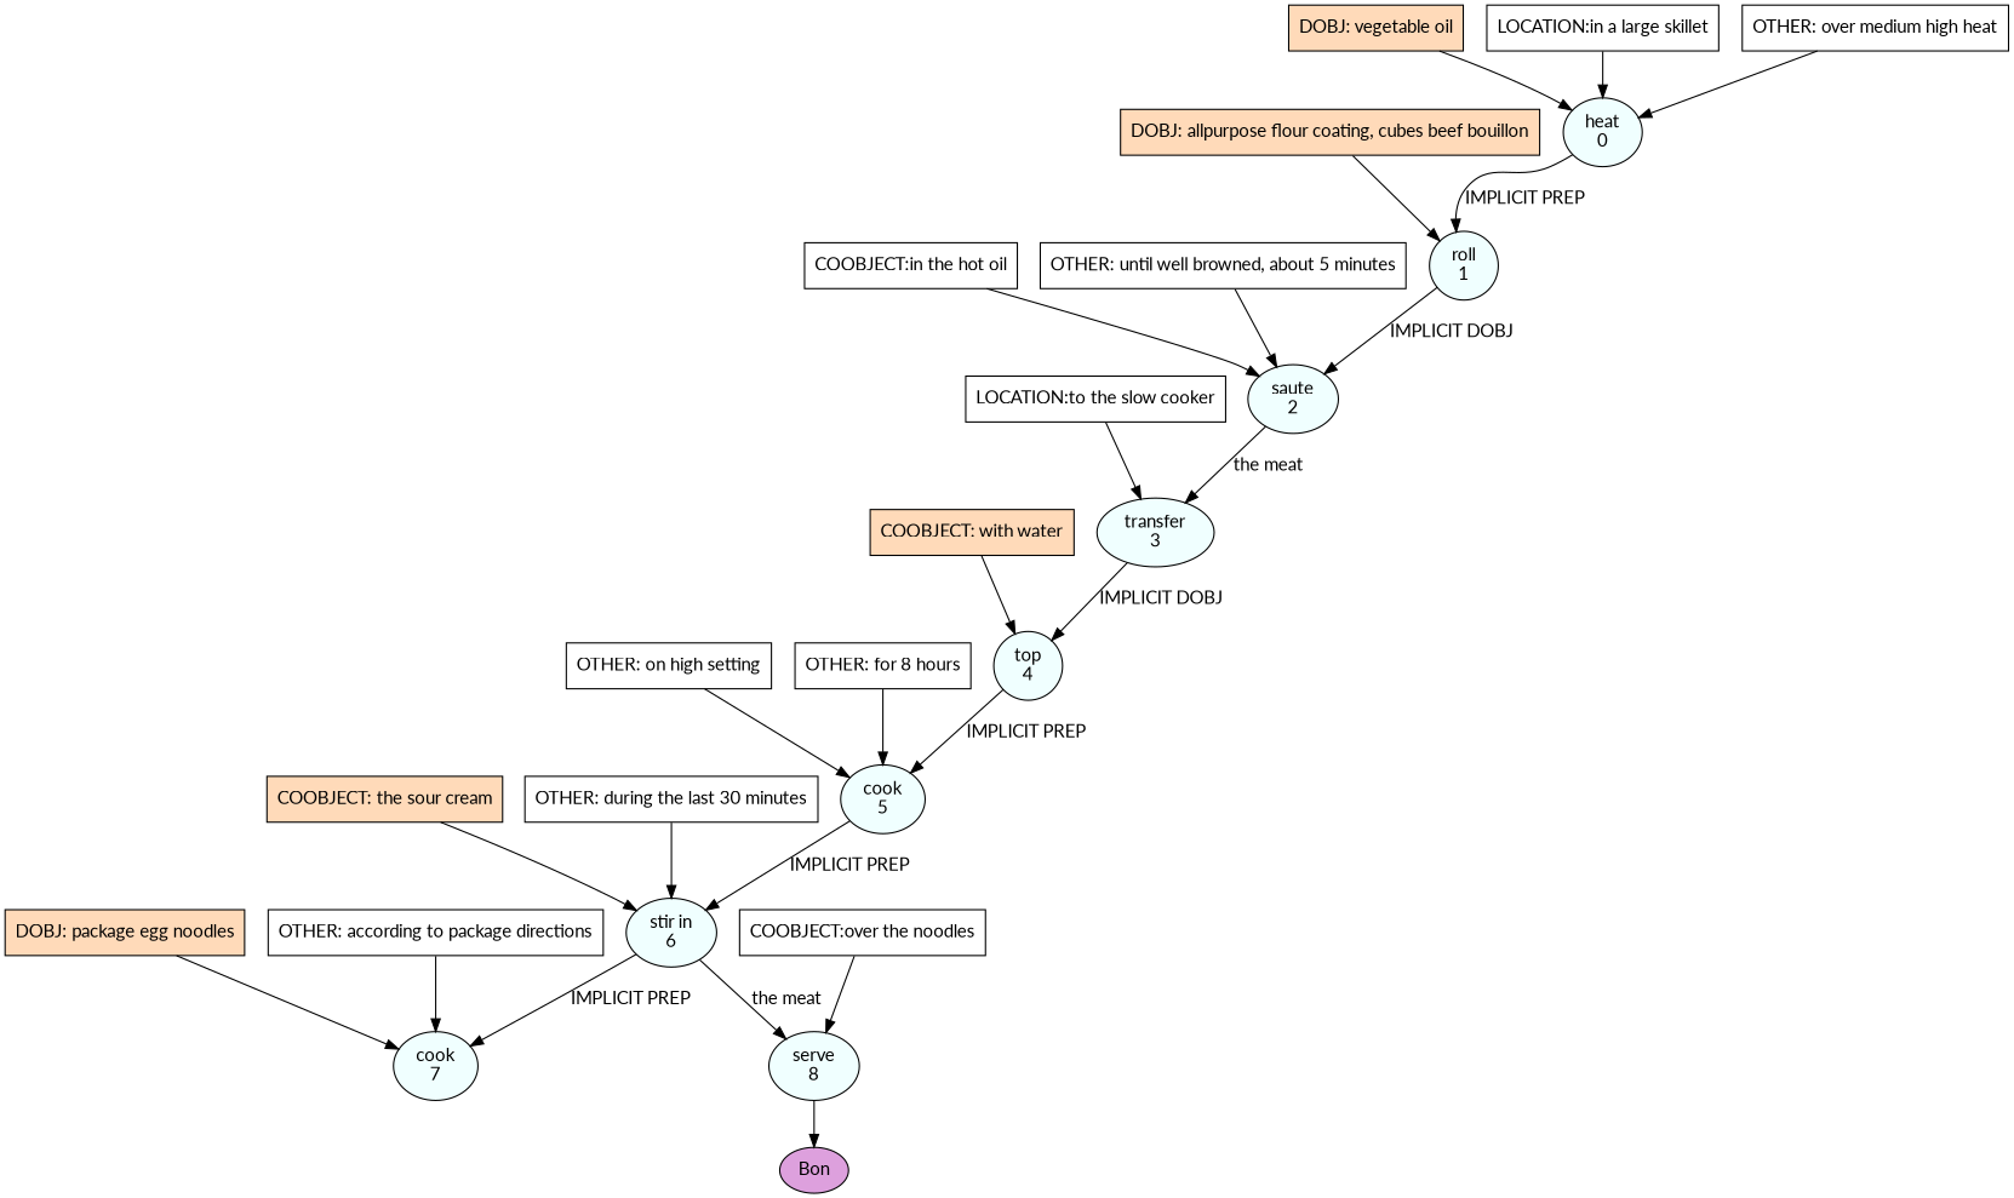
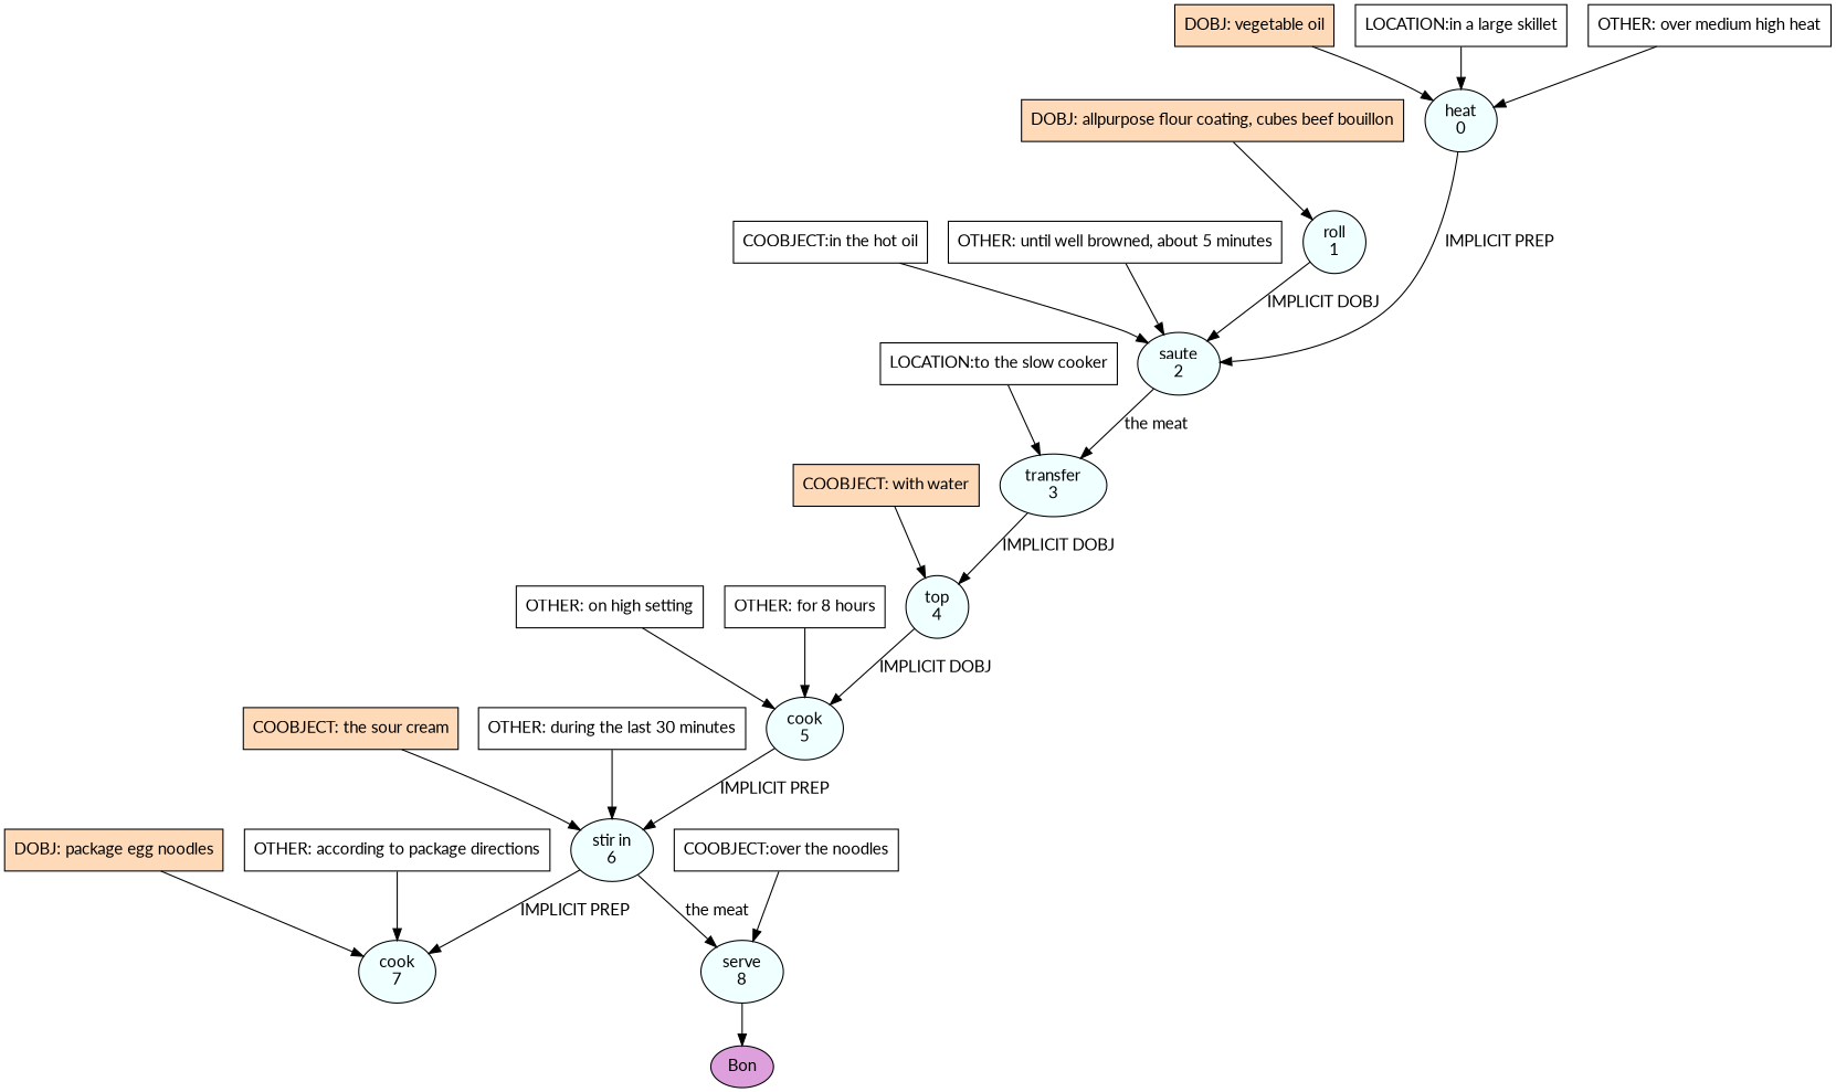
  digraph {
    fontname=Lato
    node [fillcolor=white fontname=Lato shape=box style=filled]
    edge [fontname=Lato]
    n1 [fillcolor=azure label="heat\n0" shape=oval]
    n2 [fillcolor=azure label="roll\n1" shape=oval]
    n3 [fillcolor=azure label="saute\n2" shape=oval]
    n4 [fillcolor=azure label="transfer\n3" shape=oval]
    n5 [fillcolor=azure label="top\n4" shape=oval]
    n6 [fillcolor=azure label="cook\n5" shape=oval]
    n7 [fillcolor=azure label="stir in\n6" shape=oval]
    n8 [fillcolor=azure label="cook\n7" shape=oval]
    n9 [fillcolor=azure label="serve\n8" shape=oval]
    n10 [fillcolor=plum label=Bon shape=oval]
    n11 [fillcolor=peachpuff label="DOBJ: vegetable oil"]
    n12 [label="LOCATION:in a large skillet"]
    n13 [label="OTHER: over medium high heat"]
    n14 [fillcolor=peachpuff label="DOBJ: allpurpose flour coating, cubes beef bouillon"]
    n15 [label="COOBJECT:in the hot oil"]
    n16 [label="OTHER: until well browned, about 5 minutes"]
    n17 [label="LOCATION:to the slow cooker"]
    n18 [fillcolor=peachpuff label="COOBJECT: with water"]
    n19 [label="OTHER: on high setting"]
    n20 [label="OTHER: for 8 hours"]
    n21 [fillcolor=peachpuff label="COOBJECT: the sour cream"]
    n22 [label="OTHER: during the last 30 minutes"]
    n23 [fillcolor=peachpuff label="DOBJ: package egg noodles"]
    n24 [label="OTHER: according to package directions"]
    n25 [label="COOBJECT:over the noodles"]
-   n1 -> n2 [label="IMPLICIT PREP"]
+   n1 -> n3 [label="IMPLICIT PREP"]
    n2 -> n3 [label="IMPLICIT DOBJ"]
    n3 -> n4 [label="the meat"]
    n4 -> n5 [label="IMPLICIT DOBJ"]
-   n5 -> n6 [label="IMPLICIT PREP"]
+   n5 -> n6 [label="IMPLICIT DOBJ"]
    n6 -> n7 [label="IMPLICIT PREP"]
    n7 -> n8 [label="IMPLICIT PREP"]
    n7 -> n9 [label="the meat"]
    n9 -> n10
    n11 -> n1
    n12 -> n1
    n13 -> n1
    n14 -> n2
    n15 -> n3
    n16 -> n3
    n17 -> n4
    n18 -> n5
    n19 -> n6
    n20 -> n6
    n21 -> n7
    n22 -> n7
    n23 -> n8
    n24 -> n8
    n25 -> n9
  }
